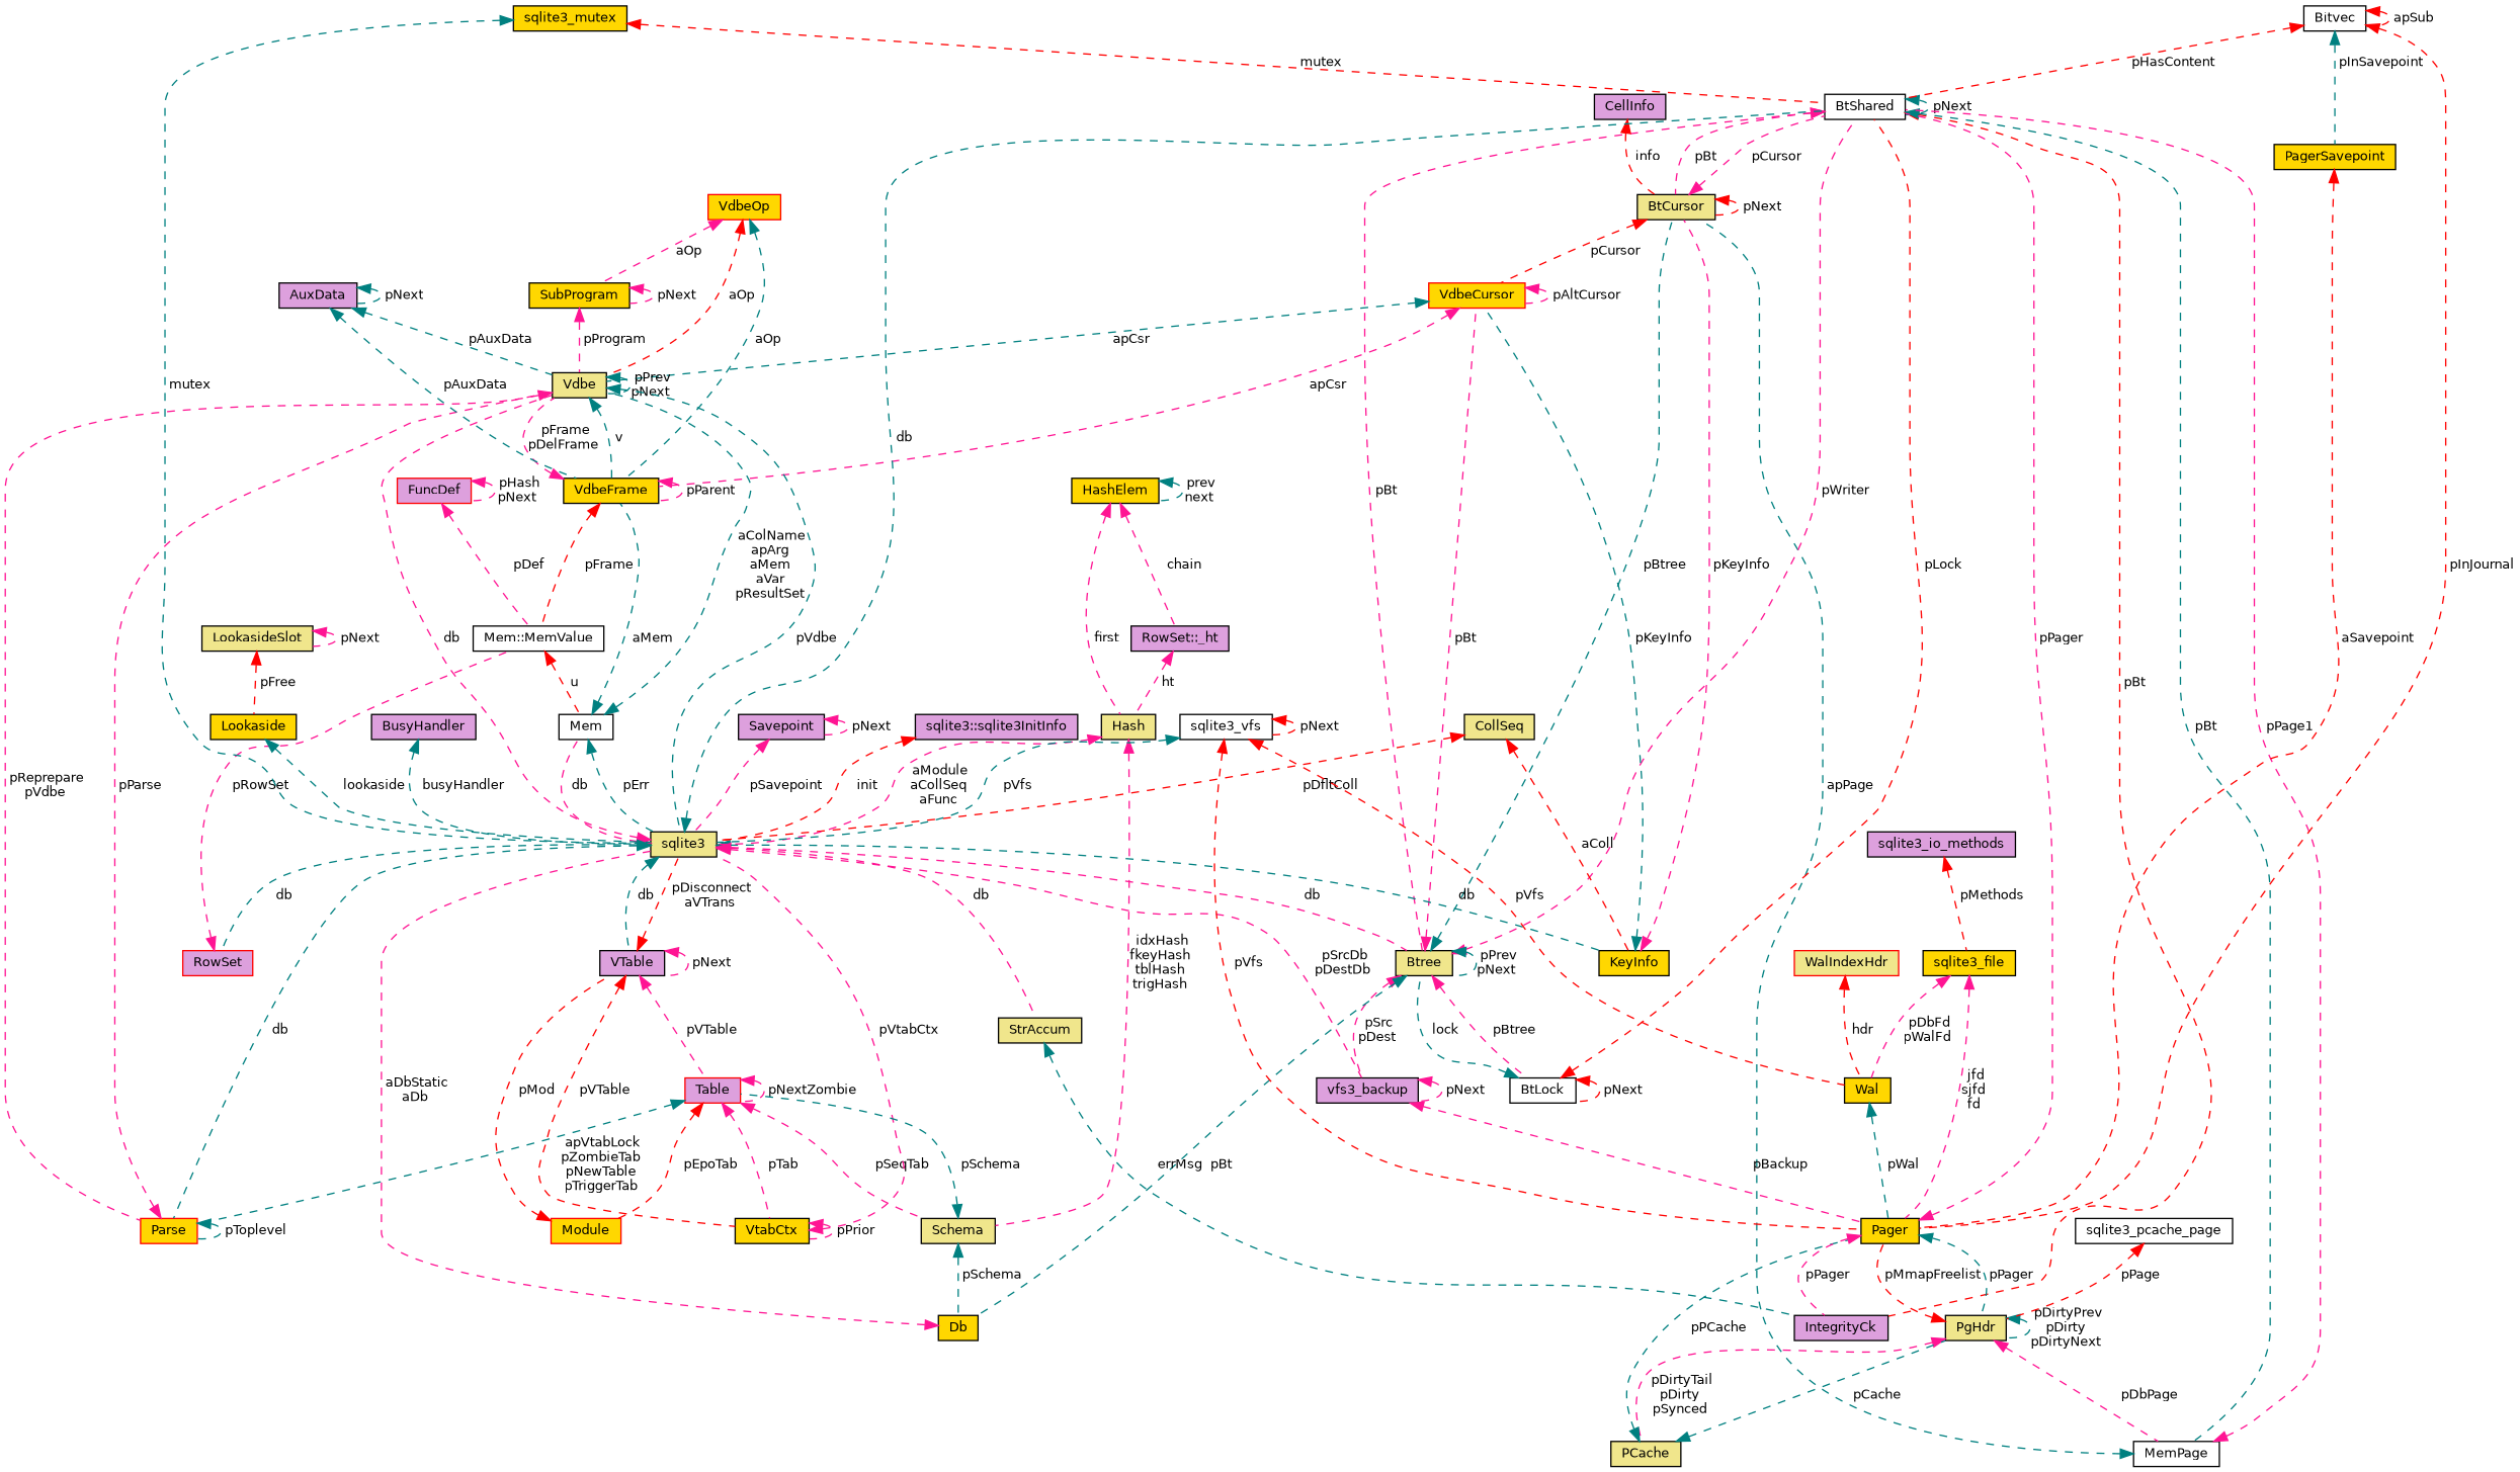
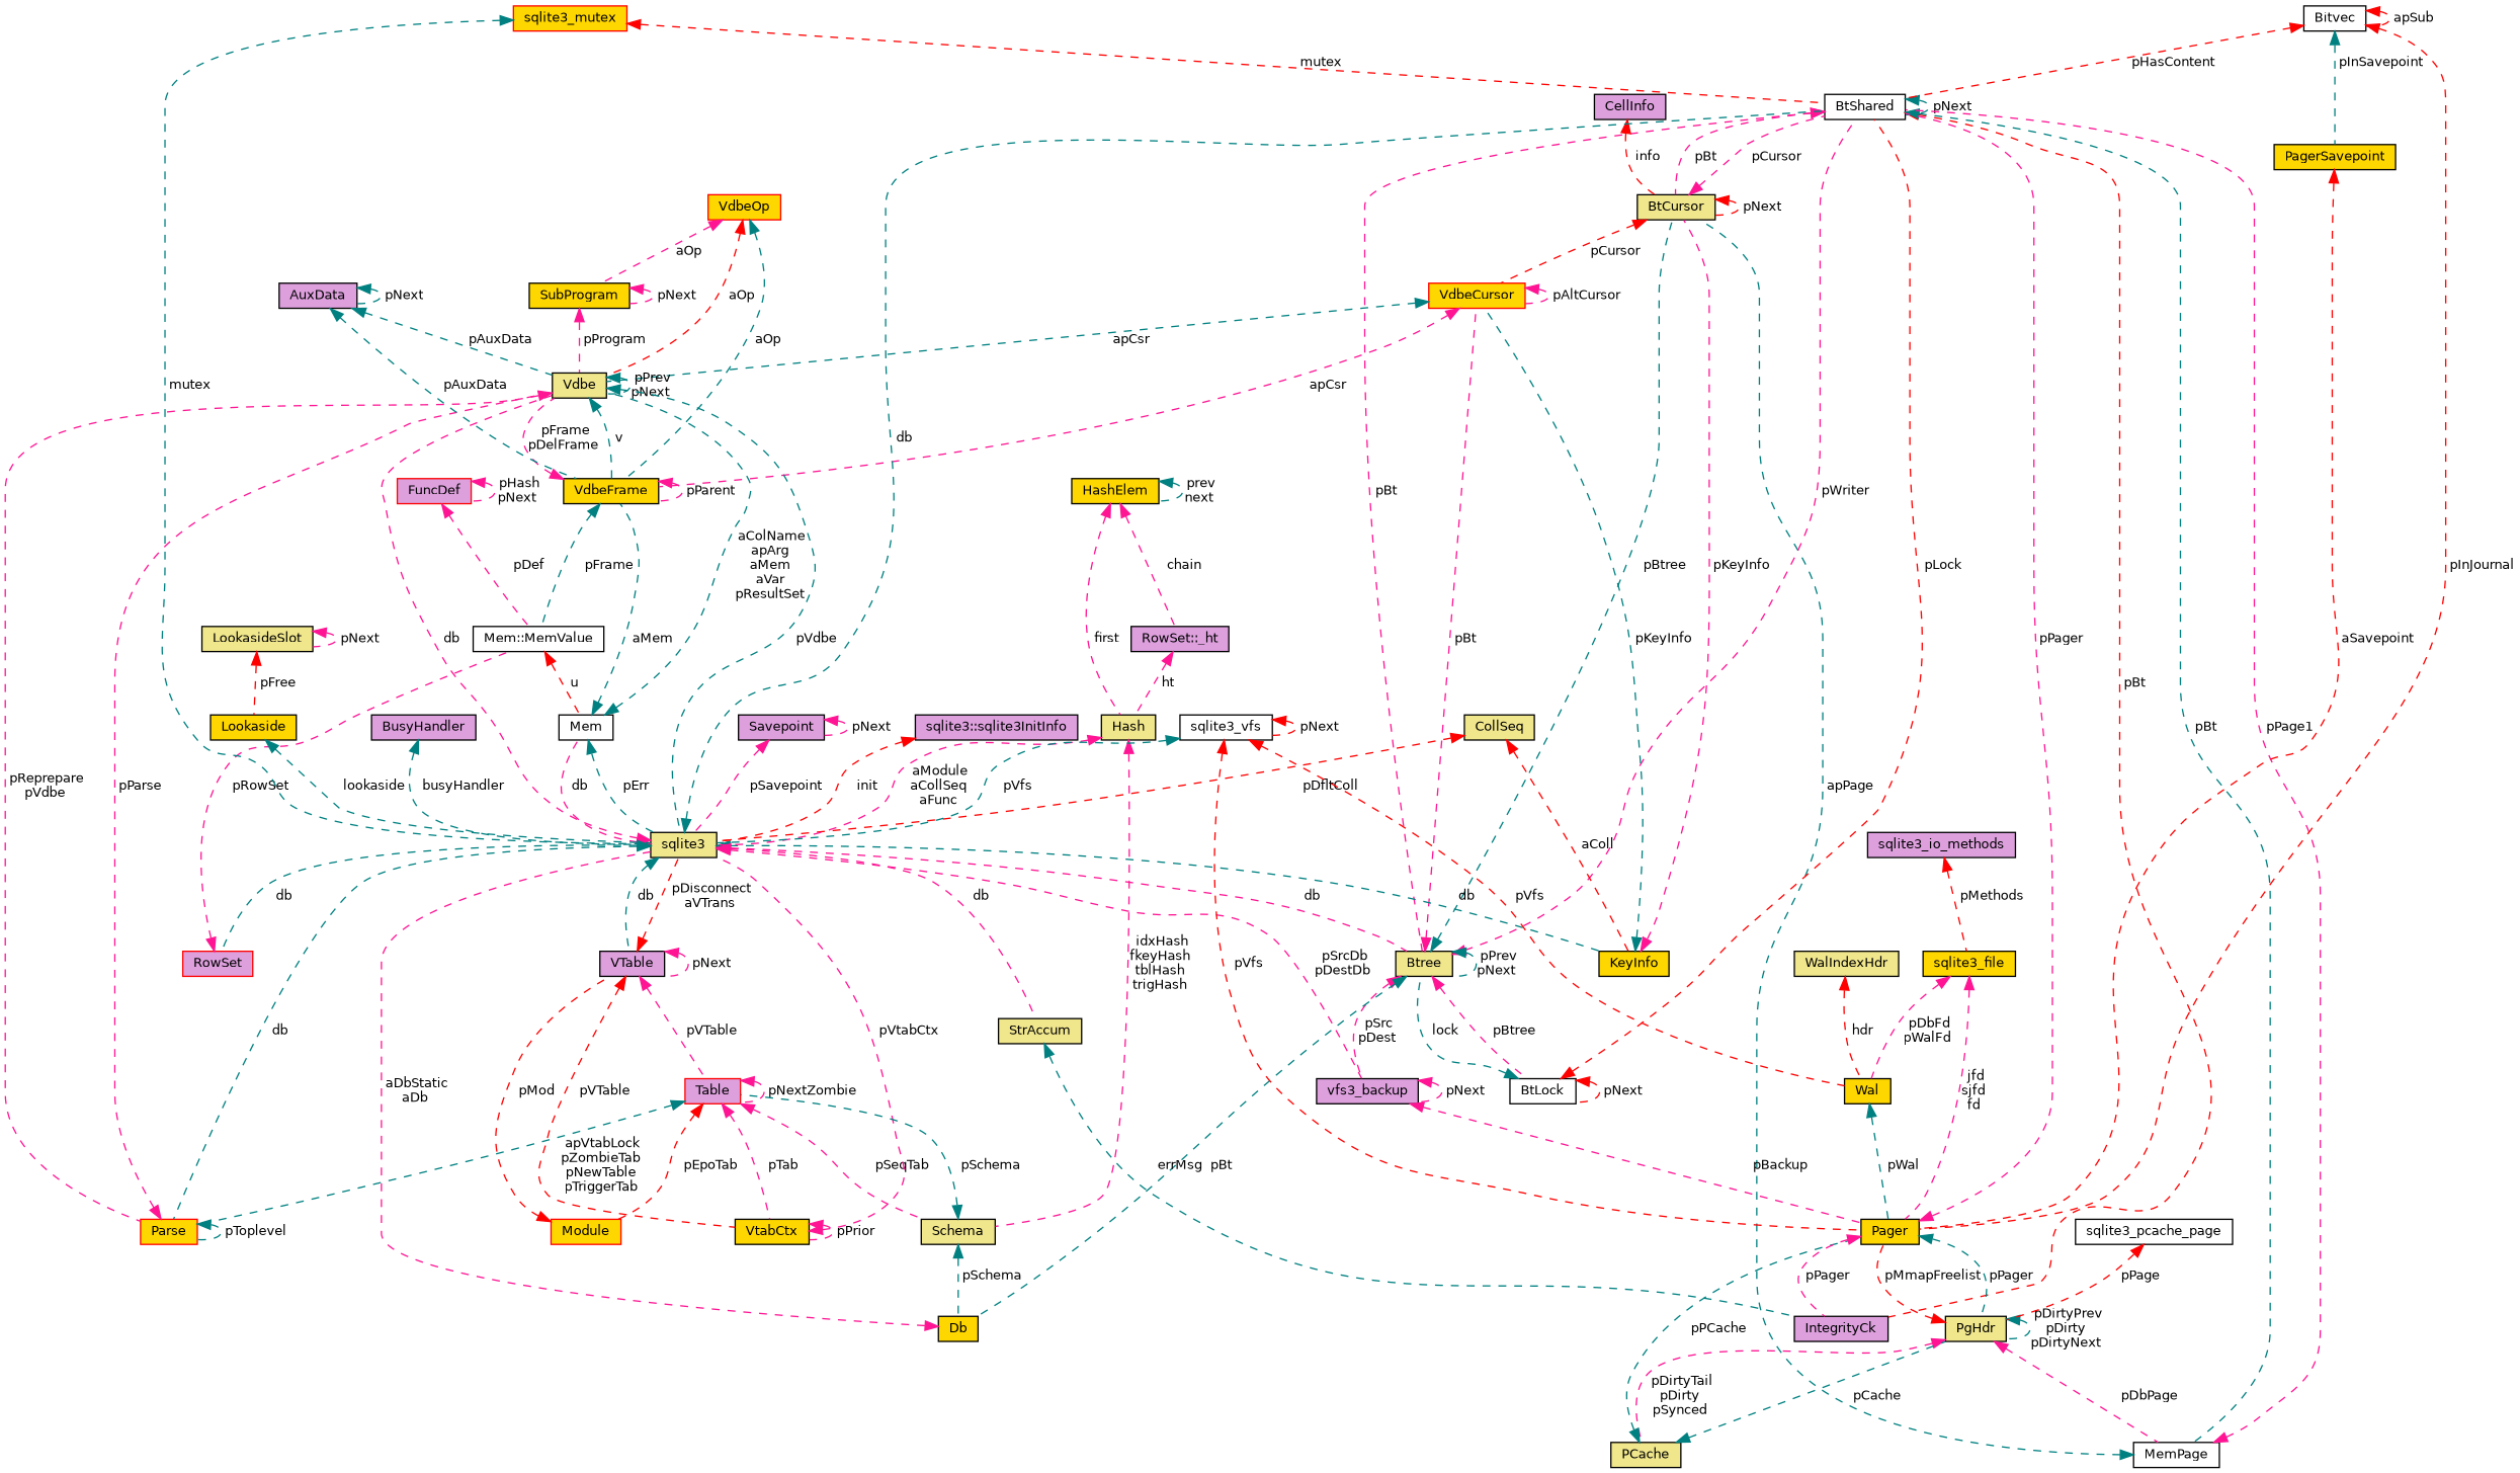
  digraph {
    node [color=black fillcolor=gold fontname=Helvetica fontsize=10 shape=record style=filled]
    edge [color=deeppink dir=back fontname=Helvetica fontsize=10 labelfontname=Helvetica labelfontsize=10 style=dashed]
    n1 [fillcolor=plum fontcolor=black height=0.2 label=IntegrityCk width=0.4]
    n2 [fillcolor=white height=0.2 label=BtShared width=0.4]
    n3 [fillcolor=khaki height=0.2 label=BtCursor width=0.4]
    n4 [fillcolor=white height=0.2 label=MemPage width=0.4]
    n5 [fillcolor=khaki height=0.2 label=Btree width=0.4]
    n6 [color=red height=0.2 label=VdbeCursor width=0.4]
    n7 [fillcolor=plum height=0.2 label=vfs3_backup width=0.4]
    n8 [fillcolor=white height=0.2 label=BtLock width=0.4]
    n9 [height=0.2 label=Db width=0.4]
    n10 [fillcolor=khaki height=0.2 label=Vdbe width=0.4]
    n11 [height=0.2 label=VdbeFrame width=0.4]
    n12 [fillcolor=plum height=0.2 label=CellInfo width=0.4]
    n13 [fillcolor=khaki height=0.2 label=PgHdr width=0.4]
    n14 [fillcolor=khaki height=0.2 label=PCache width=0.4]
    n15 [height=0.2 label=Pager width=0.4]
    n16 [fillcolor=white height=0.2 label=sqlite3_pcache_page width=0.4]
    n17 [fillcolor=khaki height=0.2 label=sqlite3 width=0.4]
    n18 [fillcolor=white height=0.2 label=Mem width=0.4]
    n19 [height=0.2 label=KeyInfo width=0.4]
    n20 [color=red height=0.2 label=Parse width=0.4]
    n21 [fillcolor=plum height=0.2 label=VTable width=0.4]
    n22 [color=red fillcolor=plum height=0.2 label=RowSet width=0.4]
    n23 [fillcolor=khaki height=0.2 label=StrAccum width=0.4]
    n24 [color=red fillcolor=plum height=0.2 label=Table width=0.4]
    n25 [height=0.2 label=VtabCtx width=0.4]
    n26 [fillcolor=white height=0.2 label="Mem::MemValue" width=0.4]
    n27 [fillcolor=plum height=0.2 label=AuxData width=0.4]
    n28 [height=0.2 label=SubProgram width=0.4]
    n29 [color=red height=0.2 label=VdbeOp width=0.4]
    n30 [fillcolor=khaki height=0.2 label=CollSeq width=0.4]
    n31 [fillcolor=khaki height=0.2 label=Schema width=0.4]
    n32 [color=red height=0.2 label=Module width=0.4]
    n33 [fillcolor=khaki height=0.2 label=Hash width=0.4]
    n34 [fillcolor=plum height=0.2 label="RowSet::_ht" width=0.4]
    n35 [height=0.2 label=HashElem width=0.4]
    n36 [color=red fillcolor=plum height=0.2 label=FuncDef width=0.4]
    n37 [fillcolor=plum height=0.2 label=Savepoint width=0.4]
    n38 [height=0.2 label=Lookaside width=0.4]
    n39 [fillcolor=khaki height=0.2 label=LookasideSlot width=0.4]
-   n40 [height=0.2 label=sqlite3_mutex width=0.4]
+   n40 [color=red height=0.2 label=sqlite3_mutex width=0.4]
    n41 [fillcolor=white height=0.2 label=sqlite3_vfs width=0.4]
    n42 [height=0.2 label=Wal width=0.4]
    n43 [fillcolor=plum height=0.2 label="sqlite3::sqlite3InitInfo" width=0.4]
    n44 [fillcolor=plum height=0.2 label=BusyHandler width=0.4]
    n45 [fillcolor=white height=0.2 label=Bitvec width=0.4]
    n46 [height=0.2 label=PagerSavepoint width=0.4]
    n47 [height=0.2 label=sqlite3_file width=0.4]
    n48 [fillcolor=plum height=0.2 label=sqlite3_io_methods width=0.4]
-   n49 [color=red fillcolor=khaki height=0.2 label=WalIndexHdr width=0.4]
+   n49 [fillcolor=khaki height=0.2 label=WalIndexHdr width=0.4]
    n2 -> n1 [color=red label=" pBt"]
    n2 -> n2 [color=teal label=" pNext"]
    n2 -> n3 [label=" pBt"]
    n2 -> n4 [color=teal label=" pBt"]
    n2 -> n5 [label=" pBt"]
    n3 -> n2 [label=" pCursor"]
    n3 -> n3 [color=red label=" pNext"]
    n3 -> n6 [color=red label=" pCursor"]
    n4 -> n2 [label=" pPage1"]
    n4 -> n3 [color=teal label=" apPage"]
    n5 -> n2 [label=" pWriter"]
    n5 -> n3 [color=teal label=" pBtree"]
    n5 -> n5 [color=teal label=" pPrev\npNext"]
    n5 -> n6 [label=" pBt"]
    n5 -> n7 [label=" pSrc\npDest"]
    n5 -> n8 [label=" pBtree"]
    n5 -> n9 [color=teal label=" pBt"]
    n6 -> n6 [label=" pAltCursor"]
    n6 -> n10 [color=teal label=" apCsr"]
    n6 -> n11 [label=" apCsr"]
    n7 -> n7 [label=" pNext"]
    n7 -> n15 [label=" pBackup"]
    n8 -> n2 [color=red label=" pLock"]
    n8 -> n5 [color=teal label=" lock"]
    n8 -> n8 [color=red label=" pNext"]
    n9 -> n17 [label=" aDbStatic\naDb"]
    n10 -> n10 [color=teal label=" pPrev\npNext"]
    n10 -> n11 [color=teal label=" v"]
    n10 -> n17 [color=teal label=" pVdbe"]
    n10 -> n20 [label=" pReprepare\npVdbe"]
    n11 -> n10 [label=" pFrame\npDelFrame"]
    n11 -> n11 [label=" pParent"]
-   n11 -> n26 [color=red label=" pFrame"]
+   n11 -> n26 [color=teal label=" pFrame"]
    n12 -> n3 [color=red label=" info"]
    n13 -> n4 [label=" pDbPage"]
    n13 -> n13 [color=teal label=" pDirtyPrev\npDirty\npDirtyNext"]
    n13 -> n14 [label=" pDirtyTail\npDirty\npSynced"]
    n13 -> n15 [color=red label=" pMmapFreelist"]
    n14 -> n13 [color=teal label=" pCache"]
    n14 -> n15 [color=teal label=" pPCache"]
    n15 -> n1 [label=" pPager"]
    n15 -> n2 [label=" pPager"]
    n15 -> n13 [color=teal label=" pPager"]
    n16 -> n13 [color=red label=" pPage"]
    n17 -> n2 [color=teal label=" db"]
    n17 -> n5 [label=" db"]
    n17 -> n7 [label=" pSrcDb\npDestDb"]
    n17 -> n10 [label=" db"]
    n17 -> n18 [label=" db"]
    n17 -> n19 [color=teal label=" db"]
    n17 -> n20 [color=teal label=" db"]
    n17 -> n21 [color=teal label=" db"]
    n17 -> n22 [color=teal label=" db"]
    n17 -> n23 [label=" db"]
    n18 -> n10 [color=teal label=" aColName\napArg\naMem\naVar\npResultSet"]
    n18 -> n11 [color=teal label=" aMem"]
    n18 -> n17 [color=teal label=" pErr"]
    n19 -> n3 [label=" pKeyInfo"]
    n19 -> n6 [color=teal label=" pKeyInfo"]
    n20 -> n10 [label=" pParse"]
    n20 -> n20 [color=teal label=" pToplevel"]
    n21 -> n17 [color=red label=" pDisconnect\naVTrans"]
    n21 -> n21 [label=" pNext"]
    n21 -> n24 [label=" pVTable"]
    n21 -> n25 [color=red label=" pVTable"]
    n22 -> n26 [label=" pRowSet"]
    n23 -> n1 [color=teal label=" errMsg"]
    n24 -> n20 [color=teal label=" apVtabLock\npZombieTab\npNewTable\npTriggerTab"]
    n24 -> n24 [label=" pNextZombie"]
    n24 -> n25 [label=" pTab"]
    n24 -> n31 [label=" pSeqTab"]
    n24 -> n32 [color=red label=" pEpoTab"]
    n25 -> n17 [label=" pVtabCtx"]
    n25 -> n25 [label=" pPrior"]
    n26 -> n18 [color=red label=" u"]
    n27 -> n10 [color=teal label=" pAuxData"]
    n27 -> n11 [color=teal label=" pAuxData"]
    n27 -> n27 [color=teal label=" pNext"]
    n28 -> n10 [label=" pProgram"]
    n28 -> n28 [label=" pNext"]
    n29 -> n10 [color=red label=" aOp"]
    n29 -> n11 [color=teal label=" aOp"]
    n29 -> n28 [label=" aOp"]
    n30 -> n17 [color=red label=" pDfltColl"]
    n30 -> n19 [color=red label=" aColl"]
    n31 -> n9 [color=teal label=" pSchema"]
    n31 -> n24 [color=teal label=" pSchema"]
    n32 -> n21 [color=red label=" pMod"]
    n33 -> n17 [label=" aModule\naCollSeq\naFunc"]
    n33 -> n31 [label=" idxHash\nfkeyHash\ntblHash\ntrigHash"]
    n34 -> n33 [label=" ht"]
    n35 -> n33 [label=" first"]
    n35 -> n34 [label=" chain"]
    n35 -> n35 [color=teal label=" prev\nnext"]
    n36 -> n26 [label=" pDef"]
    n36 -> n36 [label=" pHash\npNext"]
    n37 -> n17 [label=" pSavepoint"]
    n37 -> n37 [label=" pNext"]
    n38 -> n17 [color=teal label=" lookaside"]
    n39 -> n38 [color=red label=" pFree"]
    n39 -> n39 [label=" pNext"]
    n40 -> n2 [color=red label=" mutex"]
    n40 -> n17 [color=teal label=" mutex"]
    n41 -> n15 [color=red label=" pVfs"]
    n41 -> n17 [color=teal label=" pVfs"]
    n41 -> n41 [color=red label=" pNext"]
    n41 -> n42 [color=red label=" pVfs"]
    n42 -> n15 [color=teal label=" pWal"]
    n43 -> n17 [color=red label=" init"]
    n44 -> n17 [color=teal label=" busyHandler"]
    n45 -> n2 [color=red label=" pHasContent"]
    n45 -> n15 [color=red label=" pInJournal"]
    n45 -> n45 [color=red label=" apSub"]
    n45 -> n46 [color=teal label=" pInSavepoint"]
    n46 -> n15 [color=red label=" aSavepoint"]
    n47 -> n15 [label=" jfd\nsjfd\nfd"]
    n47 -> n42 [label=" pDbFd\npWalFd"]
    n48 -> n47 [color=red label=" pMethods"]
    n49 -> n42 [color=red label=" hdr"]
  }
